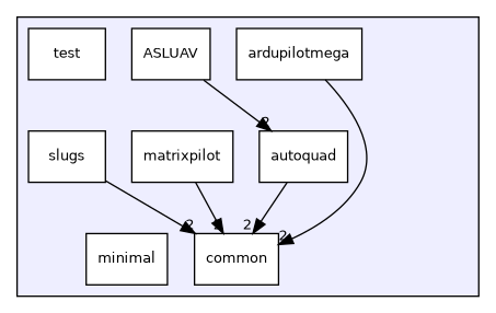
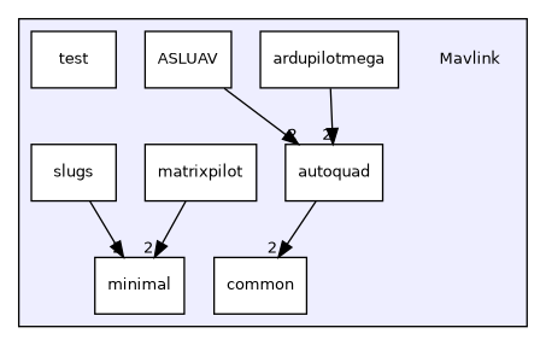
  digraph {
    compound=true
    node [fontname=Helvetica fontsize=10 shape=box color=black fillcolor=white style=filled]
    edge [headlabel=2 labeldistance=1.5 labelfontname=Helvetica labelfontsize=10]
+   n1 [label=Mavlink shape=plaintext color="" fillcolor="" style=""]
    n2 [label=ardupilotmega]
    n3 [label=ASLUAV]
    n4 [label=autoquad]
    n5 [label=common]
    n6 [label=matrixpilot]
    n7 [label=minimal]
    n8 [label=slugs]
    n9 [label=test]
    subgraph cluster_1 {
      bgcolor="#eeeeff"
      pencolor=black
+     n1
      n2
      n3
      n4
      n5
      n6
      n7
      n8
      n9
    }
-   n2 -> n5
+   n2 -> n4
    n3 -> n4
    n4 -> n5
-   n6 -> n5
-   n8 -> n5
+   n6 -> n7
+   n8 -> n7
  }
